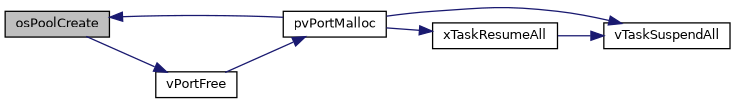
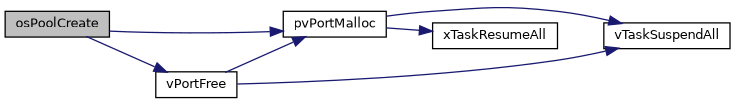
  digraph {
    rankdir=LR
    node [color=black fillcolor=white fontname=Helvetica fontsize=10 shape=record style=filled]
    edge [color=midnightblue fontname=Helvetica fontsize=10 labelfontname=Helvetica labelfontsize=10 style=solid]
    n1 [fillcolor=grey75 fontcolor=black height=0.2 label=osPoolCreate width=0.4]
    n2 [height=0.2 label=pvPortMalloc width=0.4]
    n3 [height=0.2 label=vPortFree width=0.4]
    n4 [height=0.2 label=vTaskSuspendAll width=0.4]
    n5 [height=0.2 label=xTaskResumeAll width=0.4]
-   n2 -> n1
+   n1 -> n2
    n1 -> n3
    n2 -> n4
    n2 -> n5
    n3 -> n2
-   n5 -> n4
+   n3 -> n4
  }
